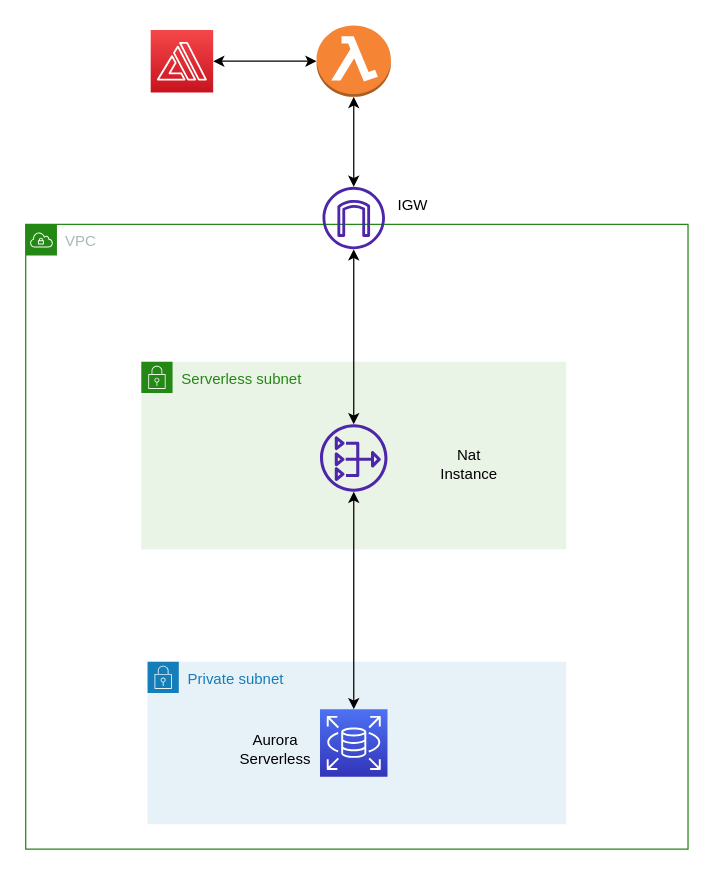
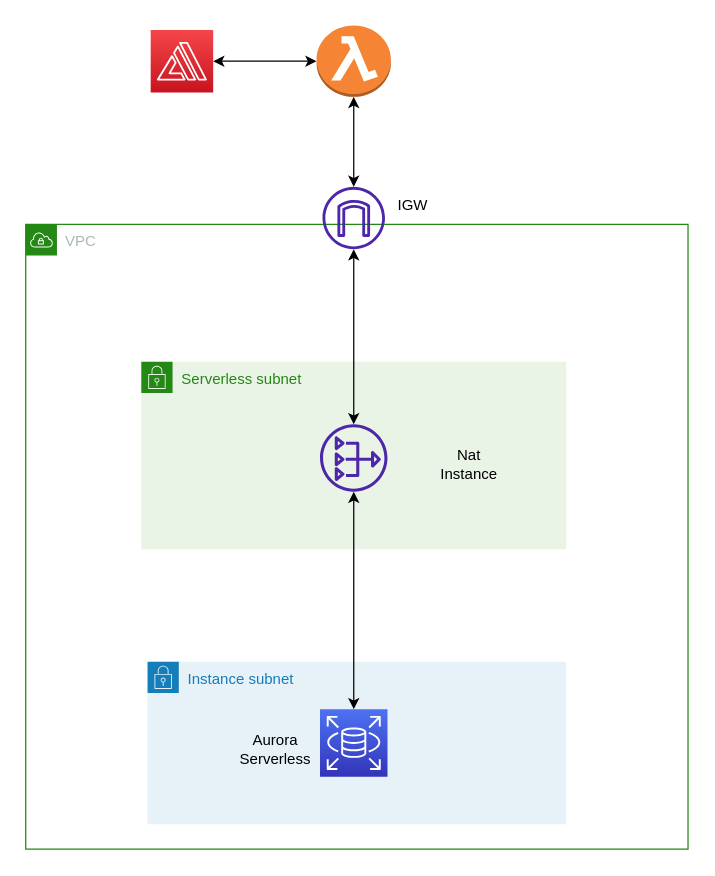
  <mxCell id="0" />
  <mxCell id="1" parent="0" />
  <mxCell id="2" value="VPC" style="points=[[0,0],[0.25,0],[0.5,0],[0.75,0],[1,0],[1,0.25],[1,0.5],[1,0.75],[1,1],[0.75,1],[0.5,1],[0.25,1],[0,1],[0,0.75],[0,0.5],[0,0.25]];outlineConnect=0;gradientColor=none;html=1;whiteSpace=wrap;fontSize=12;fontStyle=0;container=1;pointerEvents=0;collapsible=0;recursiveResize=0;shape=mxgraph.aws4.group;grIcon=mxgraph.aws4.group_vpc;strokeColor=#248814;fillColor=none;verticalAlign=top;align=left;spacingLeft=30;fontColor=#AAB7B8;dashed=0;" vertex="1" parent="1"><mxGeometry x="20" y="179" width="530" height="500" as="geometry" /></mxCell>
- <mxCell id="3" value="Private subnet" style="points=[[0,0],[0.25,0],[0.5,0],[0.75,0],[1,0],[1,0.25],[1,0.5],[1,0.75],[1,1],[0.75,1],[0.5,1],[0.25,1],[0,1],[0,0.75],[0,0.5],[0,0.25]];outlineConnect=0;gradientColor=none;html=1;whiteSpace=wrap;fontSize=12;fontStyle=0;container=1;pointerEvents=0;collapsible=0;recursiveResize=0;shape=mxgraph.aws4.group;grIcon=mxgraph.aws4.group_security_group;grStroke=0;strokeColor=#147EBA;fillColor=#E6F2F8;verticalAlign=top;align=left;spacingLeft=30;fontColor=#147EBA;dashed=0;" vertex="1" parent="2"><mxGeometry x="97.5" y="350" width="335" height="130" as="geometry" /></mxCell>
+ <mxCell id="3" value="Instance subnet" style="points=[[0,0],[0.25,0],[0.5,0],[0.75,0],[1,0],[1,0.25],[1,0.5],[1,0.75],[1,1],[0.75,1],[0.5,1],[0.25,1],[0,1],[0,0.75],[0,0.5],[0,0.25]];outlineConnect=0;gradientColor=none;html=1;whiteSpace=wrap;fontSize=12;fontStyle=0;container=1;pointerEvents=0;collapsible=0;recursiveResize=0;shape=mxgraph.aws4.group;grIcon=mxgraph.aws4.group_security_group;grStroke=0;strokeColor=#147EBA;fillColor=#E6F2F8;verticalAlign=top;align=left;spacingLeft=30;fontColor=#147EBA;dashed=0;" vertex="1" parent="2"><mxGeometry x="97.5" y="350" width="335" height="130" as="geometry" /></mxCell>
  <mxCell id="4" value="" style="sketch=0;points=[[0,0,0],[0.25,0,0],[0.5,0,0],[0.75,0,0],[1,0,0],[0,1,0],[0.25,1,0],[0.5,1,0],[0.75,1,0],[1,1,0],[0,0.25,0],[0,0.5,0],[0,0.75,0],[1,0.25,0],[1,0.5,0],[1,0.75,0]];outlineConnect=0;fontColor=#232F3E;gradientColor=#4D72F3;gradientDirection=north;fillColor=#3334B9;strokeColor=#ffffff;dashed=0;verticalLabelPosition=bottom;verticalAlign=top;align=center;html=1;fontSize=12;fontStyle=0;aspect=fixed;shape=mxgraph.aws4.resourceIcon;resIcon=mxgraph.aws4.rds;" vertex="1" parent="3"><mxGeometry x="138" y="38" width="54" height="54" as="geometry" /></mxCell>
  <mxCell id="5" value="Aurora Serverless" style="text;html=1;strokeColor=none;fillColor=none;align=center;verticalAlign=middle;whiteSpace=wrap;rounded=0;" vertex="1" parent="3"><mxGeometry x="72" y="55" width="60" height="30" as="geometry" /></mxCell>
  <mxCell id="6" value="Serverless subnet" style="points=[[0,0],[0.25,0],[0.5,0],[0.75,0],[1,0],[1,0.25],[1,0.5],[1,0.75],[1,1],[0.75,1],[0.5,1],[0.25,1],[0,1],[0,0.75],[0,0.5],[0,0.25]];outlineConnect=0;gradientColor=none;html=1;whiteSpace=wrap;fontSize=12;fontStyle=0;container=1;pointerEvents=0;collapsible=0;recursiveResize=0;shape=mxgraph.aws4.group;grIcon=mxgraph.aws4.group_security_group;grStroke=0;strokeColor=#248814;fillColor=#E9F3E6;verticalAlign=top;align=left;spacingLeft=30;fontColor=#248814;dashed=0;" vertex="1" parent="2"><mxGeometry x="92.5" y="110" width="340" height="150" as="geometry" /></mxCell>
  <mxCell id="7" value="" style="sketch=0;outlineConnect=0;fontColor=#232F3E;gradientColor=none;fillColor=#4D27AA;strokeColor=none;dashed=0;verticalLabelPosition=bottom;verticalAlign=top;align=center;html=1;fontSize=12;fontStyle=0;aspect=fixed;pointerEvents=1;shape=mxgraph.aws4.nat_gateway;" vertex="1" parent="6"><mxGeometry x="143" y="50" width="54" height="54" as="geometry" /></mxCell>
  <mxCell id="8" value="Nat Instance" style="text;html=1;strokeColor=none;fillColor=none;align=center;verticalAlign=middle;whiteSpace=wrap;rounded=0;" vertex="1" parent="6"><mxGeometry x="232" y="67" width="60" height="30" as="geometry" /></mxCell>
  <mxCell id="9" style="edgeStyle=orthogonalEdgeStyle;rounded=0;orthogonalLoop=1;jettySize=auto;html=1;startArrow=classic;startFill=1;" edge="1" parent="2" source="10" target="7"><mxGeometry relative="1" as="geometry" /></mxCell>
  <mxCell id="10" value="" style="sketch=0;outlineConnect=0;fontColor=#232F3E;gradientColor=none;fillColor=#4D27AA;strokeColor=none;dashed=0;verticalLabelPosition=bottom;verticalAlign=top;align=center;html=1;fontSize=12;fontStyle=0;aspect=fixed;pointerEvents=1;shape=mxgraph.aws4.internet_gateway;" vertex="1" parent="2"><mxGeometry x="237.5" y="-30" width="50" height="50" as="geometry" /></mxCell>
  <mxCell id="11" style="edgeStyle=orthogonalEdgeStyle;rounded=0;orthogonalLoop=1;jettySize=auto;html=1;startArrow=classic;startFill=1;" edge="1" parent="2" source="7" target="4"><mxGeometry relative="1" as="geometry" /></mxCell>
  <mxCell id="12" style="edgeStyle=orthogonalEdgeStyle;rounded=0;orthogonalLoop=1;jettySize=auto;html=1;exitX=1;exitY=0.5;exitDx=0;exitDy=0;exitPerimeter=0;startArrow=classic;startFill=1;" edge="1" parent="1" source="13" target="15"><mxGeometry relative="1" as="geometry" /></mxCell>
  <mxCell id="13" value="" style="sketch=0;points=[[0,0,0],[0.25,0,0],[0.5,0,0],[0.75,0,0],[1,0,0],[0,1,0],[0.25,1,0],[0.5,1,0],[0.75,1,0],[1,1,0],[0,0.25,0],[0,0.5,0],[0,0.75,0],[1,0.25,0],[1,0.5,0],[1,0.75,0]];outlineConnect=0;fontColor=#232F3E;gradientColor=#F54749;gradientDirection=north;fillColor=#C7131F;strokeColor=#ffffff;dashed=0;verticalLabelPosition=bottom;verticalAlign=top;align=center;html=1;fontSize=12;fontStyle=0;aspect=fixed;shape=mxgraph.aws4.resourceIcon;resIcon=mxgraph.aws4.amplify;" vertex="1" parent="1"><mxGeometry x="120" y="23.5" width="50" height="50" as="geometry" /></mxCell>
  <mxCell id="14" style="edgeStyle=orthogonalEdgeStyle;rounded=0;orthogonalLoop=1;jettySize=auto;html=1;exitX=0.5;exitY=1;exitDx=0;exitDy=0;exitPerimeter=0;startArrow=classic;startFill=1;" edge="1" parent="1" source="15" target="10"><mxGeometry relative="1" as="geometry" /></mxCell>
  <mxCell id="15" value="" style="outlineConnect=0;dashed=0;verticalLabelPosition=bottom;verticalAlign=top;align=center;html=1;shape=mxgraph.aws3.lambda_function;fillColor=#F58534;gradientColor=none;" vertex="1" parent="1"><mxGeometry x="252.75" y="20" width="59.5" height="57" as="geometry" /></mxCell>
  <mxCell id="16" value="IGW" style="text;html=1;strokeColor=none;fillColor=none;align=center;verticalAlign=middle;whiteSpace=wrap;rounded=0;" vertex="1" parent="1"><mxGeometry x="300" y="149" width="60" height="30" as="geometry" /></mxCell>
